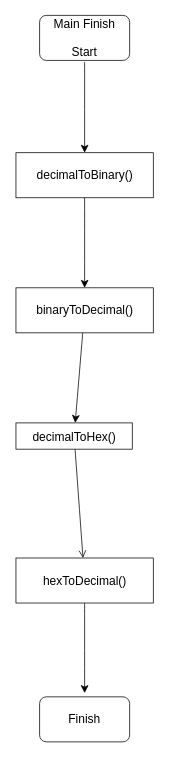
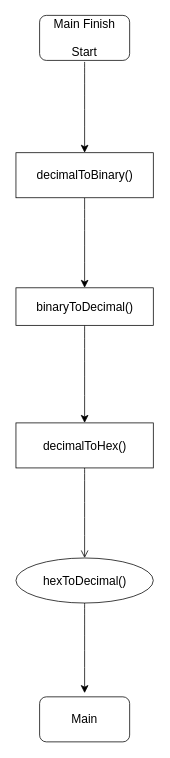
  <mxCell id="0" />
  <mxCell id="1" parent="0" />
  <mxCell id="2" value="" style="edgeStyle=none;curved=1;rounded=0;orthogonalLoop=1;jettySize=auto;html=1;fontSize=12;startSize=8;endSize=8;" parent="1" target="4" edge="1"><mxGeometry relative="1" as="geometry"><mxPoint x="112" y="82" as="sourcePoint" /></mxGeometry></mxCell>
  <mxCell id="3" value="" style="edgeStyle=none;curved=1;rounded=0;orthogonalLoop=1;jettySize=auto;html=1;fontSize=12;startSize=8;endSize=8;" parent="1" source="4" target="6" edge="1"><mxGeometry relative="1" as="geometry" /></mxCell>
  <mxCell id="4" value="decimalToBinary()" style="rounded=0;whiteSpace=wrap;html=1;fontSize=16;" parent="1" vertex="1"><mxGeometry x="20.5" y="203" width="183" height="60" as="geometry" /></mxCell>
  <mxCell id="5" value="" style="edgeStyle=none;curved=1;rounded=0;orthogonalLoop=1;jettySize=auto;html=1;fontSize=12;startSize=8;endSize=8;" parent="1" source="6" target="8" edge="1"><mxGeometry relative="1" as="geometry" /></mxCell>
- <mxCell id="6" value="binaryToDecimal()" style="rounded=0;whiteSpace=wrap;html=1;fontSize=16;" parent="1" vertex="1"><mxGeometry x="20.5" y="383" width="183" height="60" as="geometry" /></mxCell>
+ <mxCell id="6" value="binaryToDecimal()" style="rounded=0;whiteSpace=wrap;html=1;fontSize=16;" parent="1" vertex="1"><mxGeometry x="20.5" y="383" width="183" height="50" as="geometry" /></mxCell>
  <mxCell id="7" value="" style="edgeStyle=none;curved=1;rounded=0;orthogonalLoop=1;jettySize=auto;html=1;fontSize=12;startSize=8;endSize=8;endArrow=open;" parent="1" source="8" target="10" edge="1"><mxGeometry relative="1" as="geometry" /></mxCell>
- <mxCell id="8" value="decimalToHex()" style="rounded=0;whiteSpace=wrap;html=1;fontSize=16;" parent="1" vertex="1"><mxGeometry x="20.5" y="563" width="155" height="35" as="geometry" /></mxCell>
+ <mxCell id="8" value="decimalToHex()" style="rounded=0;whiteSpace=wrap;html=1;fontSize=16;" parent="1" vertex="1"><mxGeometry x="20.5" y="563" width="183" height="60" as="geometry" /></mxCell>
  <mxCell id="9" value="" style="edgeStyle=none;curved=1;rounded=0;orthogonalLoop=1;jettySize=auto;html=1;fontSize=12;startSize=8;endSize=8;" edge="1" parent="1" source="10"><mxGeometry relative="1" as="geometry"><mxPoint x="112" y="923" as="targetPoint" /></mxGeometry></mxCell>
- <mxCell id="10" value="hexToDecimal()" style="rounded=0;whiteSpace=wrap;html=1;fontSize=16;" parent="1" vertex="1"><mxGeometry x="20.5" y="743" width="183" height="60" as="geometry" /></mxCell>
- <mxCell id="11" value="Finish" style="rounded=1;whiteSpace=wrap;html=1;fontSize=16;" vertex="1" parent="1"><mxGeometry x="52" y="928" width="120" height="60" as="geometry" /></mxCell>
+ <mxCell id="10" value="hexToDecimal()" style="ellipse;whiteSpace=wrap;html=1;fontSize=16;" parent="1" vertex="1"><mxGeometry x="20.5" y="743" width="183" height="60" as="geometry" /></mxCell>
+ <mxCell id="11" value="Main" style="rounded=1;whiteSpace=wrap;html=1;fontSize=16;" vertex="1" parent="1"><mxGeometry x="52" y="928" width="120" height="60" as="geometry" /></mxCell>
  <mxCell id="12" value="Main Finish&lt;br&gt;&lt;br&gt;Start" style="rounded=1;whiteSpace=wrap;html=1;fontSize=16;" vertex="1" parent="1"><mxGeometry x="52" y="20" width="120" height="60" as="geometry" /></mxCell>
